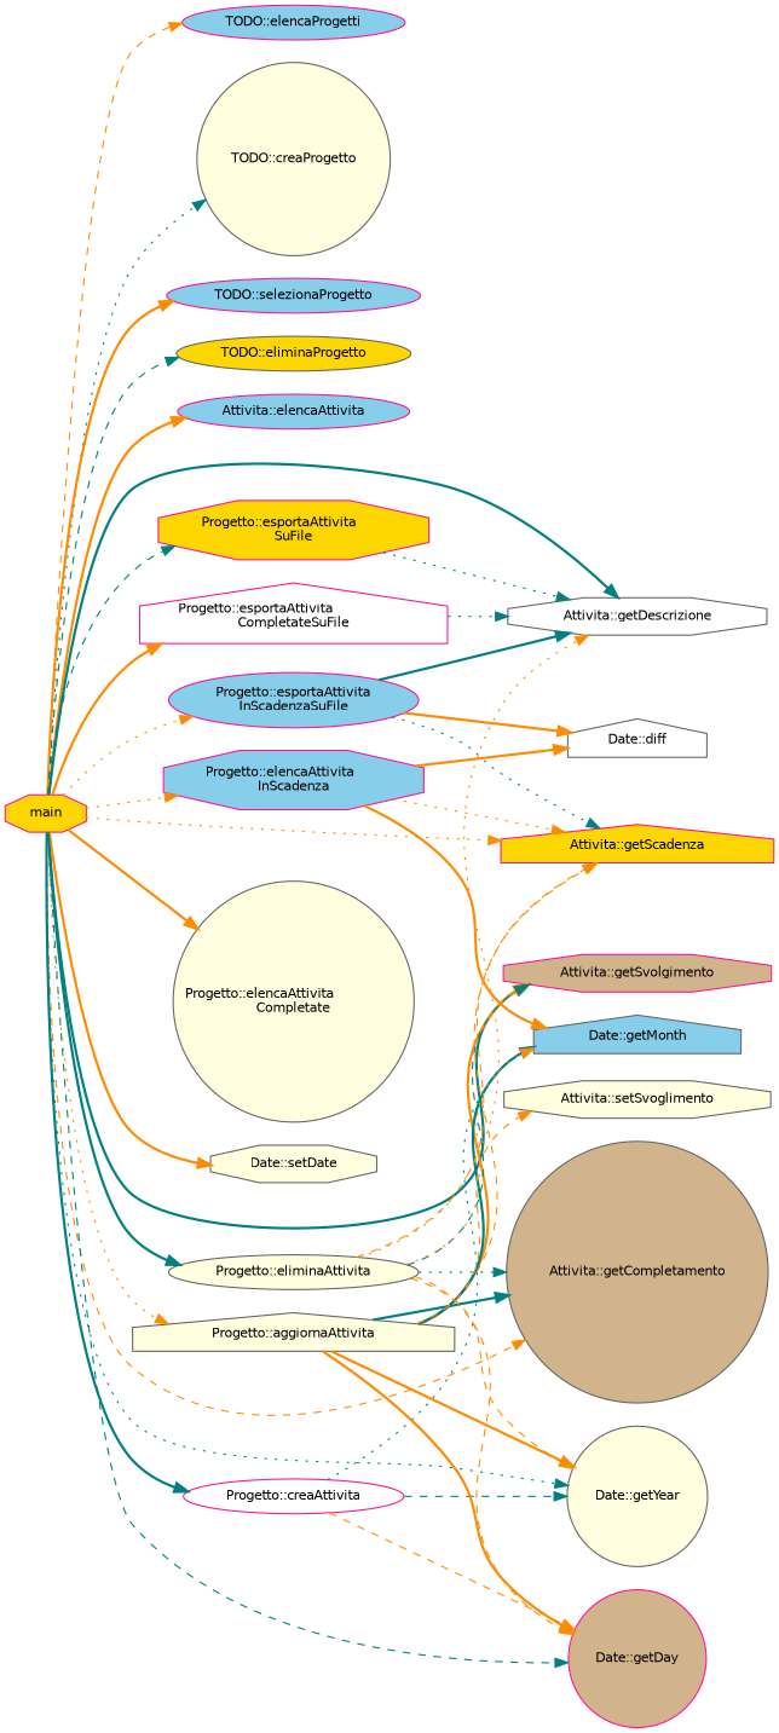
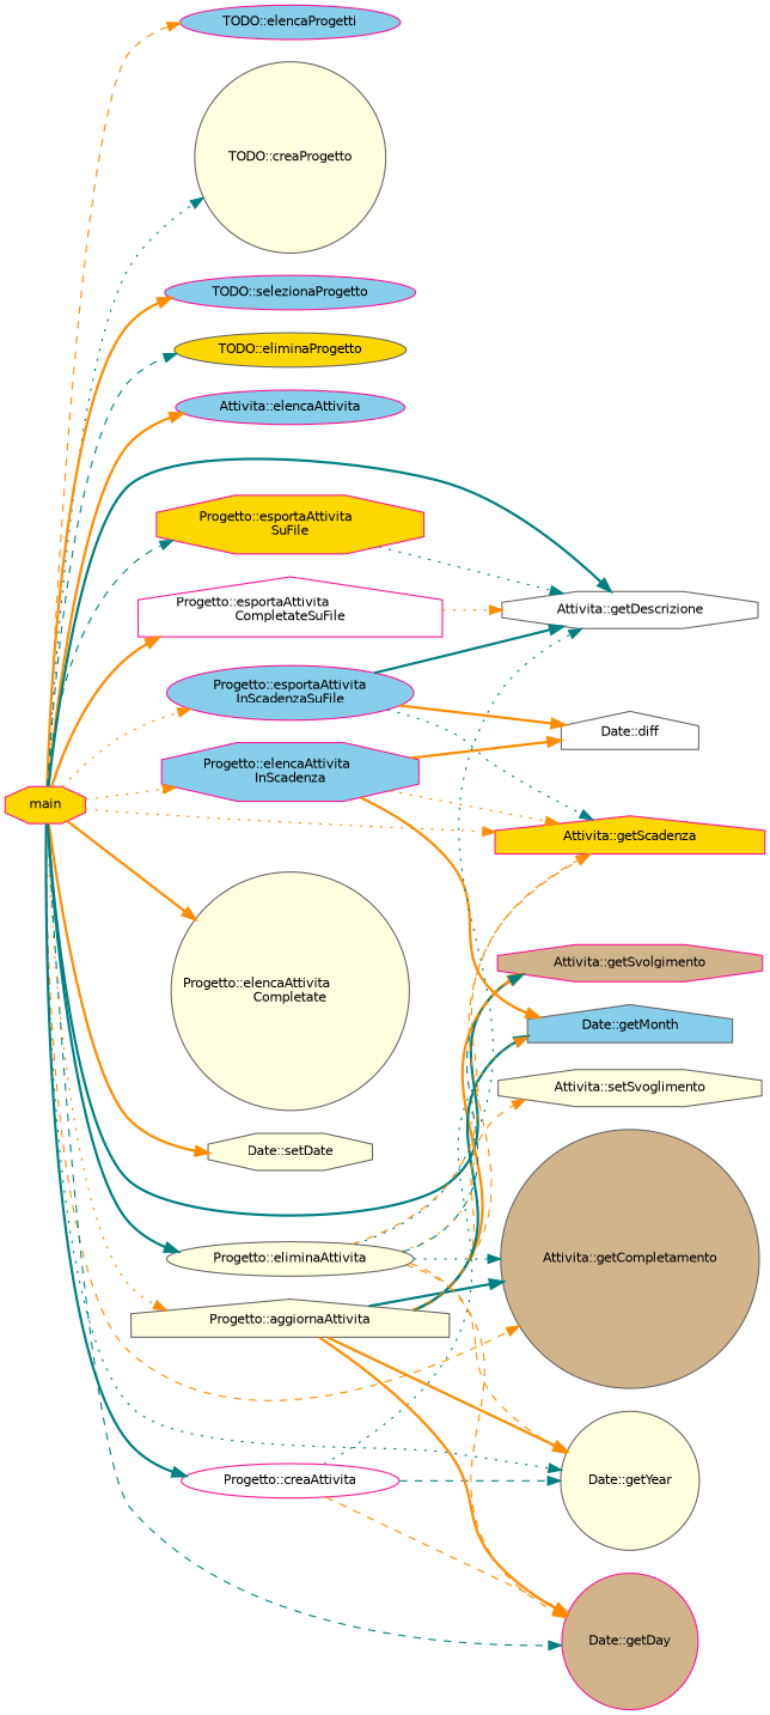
  digraph {
    rankdir=LR
    node [color=deeppink fillcolor=lightyellow fontname=Helvetica fontsize=10 shape=octagon style=filled]
    edge [color=darkorange fontname=Helvetica fontsize=10 labelfontname=Helvetica labelfontsize=10 style=bold]
    n1 [fillcolor=gold fontcolor=black height=0.2 label=main width=0.4]
    n2 [fillcolor=skyblue height=0.2 label="TODO::elencaProgetti" shape=ellipse width=0.4]
    n3 [color=gray40 height=0.2 label="TODO::creaProgetto" shape=circle width=0.4]
    n4 [fillcolor=skyblue height=0.2 label="TODO::selezionaProgetto" shape=ellipse width=0.4]
    n5 [color=gray40 fillcolor=gold height=0.2 label="TODO::eliminaProgetto" shape=ellipse width=0.4]
    n6 [fillcolor=skyblue height=0.2 label="Attivita::elencaAttivita" shape=ellipse width=0.4]
    n7 [color=gray40 fillcolor=white height=0.2 label="Attivita::getDescrizione" width=0.4]
    n8 [fillcolor=tan height=0.2 label="Attivita::getSvolgimento" width=0.4]
    n9 [color=gray40 fillcolor=tan height=0.2 label="Attivita::getCompletamento" shape=circle width=0.4]
    n10 [fillcolor=tan height=0.2 label="Date::getDay" shape=circle width=0.4]
    n11 [color=gray40 height=0.2 label="Date::getYear" shape=circle width=0.4]
    n12 [fillcolor=gold height=0.2 label="Attivita::getScadenza" shape=house width=0.4]
    n13 [color=gray40 height=0.2 label="Progetto::elencaAttivita\lCompletate" shape=circle width=0.4]
    n14 [color=gray40 height=0.2 label="Date::setDate" width=0.4]
    n15 [fillcolor=skyblue height=0.2 label="Progetto::elencaAttivita\lInScadenza" width=0.4]
    n16 [fillcolor=gold height=0.2 label="Progetto::esportaAttivita\lSuFile" width=0.4]
    n17 [fillcolor=white height=0.2 label="Progetto::esportaAttivita\lCompletateSuFile" shape=house width=0.4]
    n18 [fillcolor=skyblue height=0.2 label="Progetto::esportaAttivita\lInScadenzaSuFile" shape=ellipse width=0.4]
    n19 [fillcolor=white height=0.2 label="Progetto::creaAttivita" shape=ellipse width=0.4]
    n20 [color=gray40 height=0.2 label="Progetto::aggiornaAttivita" shape=house width=0.4]
    n21 [color=gray40 height=0.2 label="Progetto::eliminaAttivita" shape=ellipse width=0.4]
    n22 [color=gray40 fillcolor=skyblue height=0.2 label="Date::getMonth" shape=house width=0.4]
    n23 [color=gray40 fillcolor=white height=0.2 label="Date::diff" shape=house width=0.4]
    n24 [color=gray40 height=0.2 label="Attivita::setSvoglimento" width=0.4]
    n1 -> n2 [style=dashed]
    n1 -> n3 [color=teal style=dotted]
    n1 -> n4
    n1 -> n5 [color=teal style=dashed]
    n1 -> n6
    n1 -> n7 [color=teal]
    n1 -> n8 [color=teal]
    n1 -> n9 [style=dashed]
    n1 -> n10 [color=teal style=dashed]
    n1 -> n11 [color=teal style=dotted]
    n1 -> n12 [style=dotted]
    n1 -> n13
    n1 -> n14
    n1 -> n15 [style=dotted]
    n1 -> n16 [color=teal style=dashed]
    n1 -> n17
    n1 -> n18 [style=dotted]
    n1 -> n19 [color=teal]
    n1 -> n20 [style=dotted]
    n1 -> n21 [color=teal]
    n15 -> n12 [style=dotted]
    n15 -> n22
    n15 -> n23
    n16 -> n7 [color=teal style=dotted]
-   n17 -> n7 [color=teal style=dotted]
+   n17 -> n7 [style=dotted]
    n18 -> n7 [color=teal]
    n18 -> n12 [color=teal style=dotted]
    n18 -> n23
    n19 -> n10 [style=dashed]
    n19 -> n11 [color=teal style=dashed]
    n19 -> n22 [color=teal style=dotted]
    n20 -> n8
    n20 -> n9 [color=teal]
    n20 -> n10
    n20 -> n11
    n20 -> n12 [style=dashed]
    n20 -> n22 [color=teal]
    n20 -> n24 [style=dashed]
-   n21 -> n7 [style=dotted]
+   n21 -> n7 [color=teal style=dotted]
    n21 -> n8 [color=teal style=dashed]
    n21 -> n9 [color=teal style=dotted]
    n21 -> n10 [style=dashed]
    n21 -> n11 [style=dashed]
    n21 -> n12 [style=dashed]
    n21 -> n22 [style=dotted]
  }
